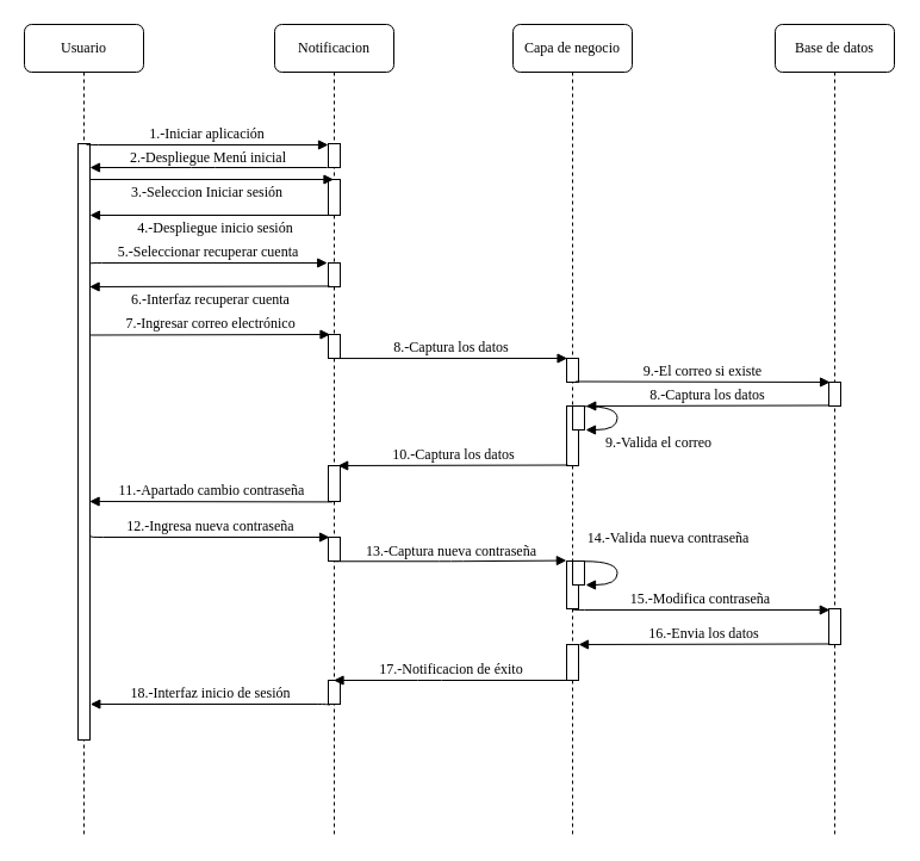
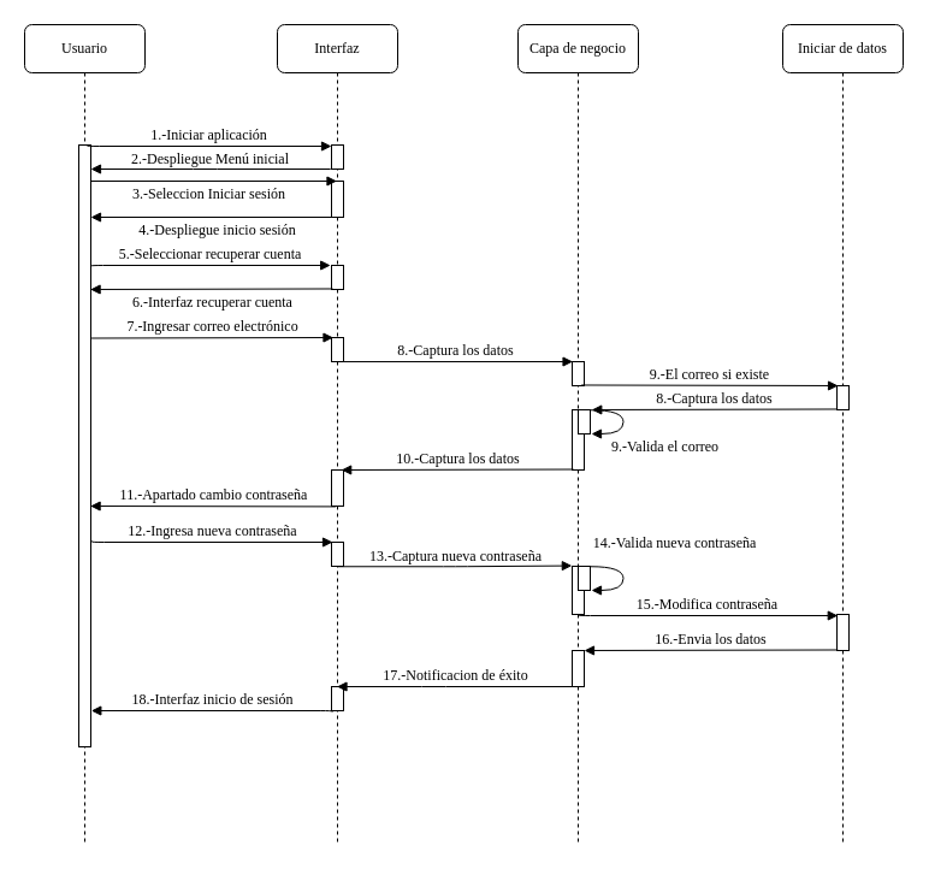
  <mxCell id="0" />
  <mxCell id="1" parent="0" />
- <mxCell id="2" value="Notificacion" style="shape=umlLifeline;perimeter=lifelinePerimeter;whiteSpace=wrap;html=1;container=1;collapsible=0;recursiveResize=0;outlineConnect=0;rounded=1;shadow=0;comic=0;labelBackgroundColor=none;strokeWidth=1;fontFamily=Verdana;fontSize=12;align=center;" vertex="1" parent="1"><mxGeometry x="230" y="20" width="100" height="680" as="geometry" /></mxCell>
+ <mxCell id="2" value="Interfaz" style="shape=umlLifeline;perimeter=lifelinePerimeter;whiteSpace=wrap;html=1;container=1;collapsible=0;recursiveResize=0;outlineConnect=0;rounded=1;shadow=0;comic=0;labelBackgroundColor=none;strokeWidth=1;fontFamily=Verdana;fontSize=12;align=center;" vertex="1" parent="1"><mxGeometry x="230" y="20" width="100" height="680" as="geometry" /></mxCell>
  <mxCell id="3" value="" style="html=1;points=[];perimeter=orthogonalPerimeter;rounded=0;shadow=0;comic=0;labelBackgroundColor=none;strokeWidth=1;fontFamily=Verdana;fontSize=12;align=center;" vertex="1" parent="2"><mxGeometry x="45" y="100" width="10" height="20" as="geometry" /></mxCell>
  <mxCell id="4" value="" style="html=1;points=[];perimeter=orthogonalPerimeter;rounded=0;shadow=0;comic=0;labelBackgroundColor=none;strokeWidth=1;fontFamily=Verdana;fontSize=12;align=center;" vertex="1" parent="2"><mxGeometry x="45" y="130" width="10" height="30" as="geometry" /></mxCell>
  <mxCell id="5" value="" style="html=1;points=[];perimeter=orthogonalPerimeter;rounded=0;shadow=0;comic=0;labelBackgroundColor=none;strokeWidth=1;fontFamily=Verdana;fontSize=12;align=center;" vertex="1" parent="2"><mxGeometry x="45" y="370" width="10" height="30" as="geometry" /></mxCell>
  <mxCell id="6" value="" style="html=1;points=[];perimeter=orthogonalPerimeter;rounded=0;shadow=0;comic=0;labelBackgroundColor=none;strokeWidth=1;fontFamily=Verdana;fontSize=12;align=center;" vertex="1" parent="2"><mxGeometry x="45" y="200" width="10" height="20" as="geometry" /></mxCell>
  <mxCell id="7" value="" style="html=1;points=[];perimeter=orthogonalPerimeter;rounded=0;shadow=0;comic=0;labelBackgroundColor=none;strokeWidth=1;fontFamily=Verdana;fontSize=12;align=center;" vertex="1" parent="2"><mxGeometry x="45" y="260" width="10" height="20" as="geometry" /></mxCell>
  <mxCell id="8" value="" style="html=1;points=[];perimeter=orthogonalPerimeter;rounded=0;shadow=0;comic=0;labelBackgroundColor=none;strokeWidth=1;fontFamily=Verdana;fontSize=12;align=center;" vertex="1" parent="2"><mxGeometry x="45" y="430" width="10" height="20" as="geometry" /></mxCell>
  <mxCell id="9" value="" style="html=1;points=[];perimeter=orthogonalPerimeter;rounded=0;shadow=0;comic=0;labelBackgroundColor=none;strokeWidth=1;fontFamily=Verdana;fontSize=12;align=center;" vertex="1" parent="2"><mxGeometry x="45" y="550" width="10" height="20" as="geometry" /></mxCell>
  <mxCell id="10" value="Capa de negocio" style="shape=umlLifeline;perimeter=lifelinePerimeter;whiteSpace=wrap;html=1;container=1;collapsible=0;recursiveResize=0;outlineConnect=0;rounded=1;shadow=0;comic=0;labelBackgroundColor=none;strokeWidth=1;fontFamily=Verdana;fontSize=12;align=center;" vertex="1" parent="1"><mxGeometry x="430" y="20" width="100" height="680" as="geometry" /></mxCell>
  <mxCell id="11" value="" style="html=1;points=[];perimeter=orthogonalPerimeter;rounded=0;shadow=0;comic=0;labelBackgroundColor=none;strokeWidth=1;fontFamily=Verdana;fontSize=12;align=center;" vertex="1" parent="10"><mxGeometry x="45" y="320" width="10" height="50" as="geometry" /></mxCell>
  <mxCell id="12" value="" style="html=1;points=[];perimeter=orthogonalPerimeter;rounded=0;shadow=0;comic=0;labelBackgroundColor=none;strokeWidth=1;fontFamily=Verdana;fontSize=12;align=center;" vertex="1" parent="10"><mxGeometry x="50" y="320" width="10" height="20" as="geometry" /></mxCell>
  <mxCell id="13" value="9.-Valida el correo" style="html=1;verticalAlign=bottom;endArrow=block;labelBackgroundColor=none;fontFamily=Verdana;fontSize=12;elbow=vertical;edgeStyle=orthogonalEdgeStyle;curved=1;entryX=1.1;entryY=1;entryPerimeter=0;entryDx=0;entryDy=0;exitX=1.02;exitY=0.012;exitDx=0;exitDy=0;exitPerimeter=0;" edge="1" parent="10" source="12" target="12"><mxGeometry x="0.3" y="40" relative="1" as="geometry"><mxPoint x="77.5" y="319.97" as="sourcePoint" /><mxPoint x="82.503" y="358.303" as="targetPoint" /><Array as="points"><mxPoint x="87.5" y="320" /><mxPoint x="87.5" y="340" /></Array><mxPoint x="35" y="-20" as="offset" /></mxGeometry></mxCell>
  <mxCell id="14" value="" style="html=1;points=[];perimeter=orthogonalPerimeter;rounded=0;shadow=0;comic=0;labelBackgroundColor=none;strokeWidth=1;fontFamily=Verdana;fontSize=12;align=center;" vertex="1" parent="10"><mxGeometry x="45" y="280" width="10" height="20" as="geometry" /></mxCell>
  <mxCell id="15" value="" style="html=1;points=[];perimeter=orthogonalPerimeter;rounded=0;shadow=0;comic=0;labelBackgroundColor=none;strokeWidth=1;fontFamily=Verdana;fontSize=12;align=center;" vertex="1" parent="10"><mxGeometry x="45" y="450" width="10" height="40" as="geometry" /></mxCell>
  <mxCell id="16" value="" style="html=1;points=[];perimeter=orthogonalPerimeter;rounded=0;shadow=0;comic=0;labelBackgroundColor=none;strokeWidth=1;fontFamily=Verdana;fontSize=12;align=center;" vertex="1" parent="10"><mxGeometry x="50" y="450" width="10" height="20" as="geometry" /></mxCell>
  <mxCell id="17" value="14.-Valida nueva contraseña" style="html=1;verticalAlign=bottom;endArrow=block;labelBackgroundColor=none;fontFamily=Verdana;fontSize=12;elbow=vertical;edgeStyle=orthogonalEdgeStyle;curved=1;entryX=1.1;entryY=1;entryPerimeter=0;entryDx=0;entryDy=0;exitX=1.02;exitY=0.012;exitDx=0;exitDy=0;exitPerimeter=0;" edge="1" parent="10" source="16" target="16"><mxGeometry x="-0.258" y="43" relative="1" as="geometry"><mxPoint x="77.5" y="449.97" as="sourcePoint" /><mxPoint x="82.503" y="488.303" as="targetPoint" /><Array as="points"><mxPoint x="87.5" y="450" /><mxPoint x="87.5" y="470" /></Array><mxPoint x="-1" y="-10" as="offset" /></mxGeometry></mxCell>
  <mxCell id="18" value="" style="html=1;points=[];perimeter=orthogonalPerimeter;rounded=0;shadow=0;comic=0;labelBackgroundColor=none;strokeWidth=1;fontFamily=Verdana;fontSize=12;align=center;" vertex="1" parent="10"><mxGeometry x="45" y="520" width="10" height="30" as="geometry" /></mxCell>
- <mxCell id="19" value="Base de datos" style="shape=umlLifeline;perimeter=lifelinePerimeter;whiteSpace=wrap;html=1;container=1;collapsible=0;recursiveResize=0;outlineConnect=0;rounded=1;shadow=0;comic=0;labelBackgroundColor=none;strokeWidth=1;fontFamily=Verdana;fontSize=12;align=center;" vertex="1" parent="1"><mxGeometry x="650" y="20" width="100" height="680" as="geometry" /></mxCell>
+ <mxCell id="19" value="Iniciar de datos" style="shape=umlLifeline;perimeter=lifelinePerimeter;whiteSpace=wrap;html=1;container=1;collapsible=0;recursiveResize=0;outlineConnect=0;rounded=1;shadow=0;comic=0;labelBackgroundColor=none;strokeWidth=1;fontFamily=Verdana;fontSize=12;align=center;" vertex="1" parent="1"><mxGeometry x="650" y="20" width="100" height="680" as="geometry" /></mxCell>
  <mxCell id="20" value="" style="html=1;points=[];perimeter=orthogonalPerimeter;rounded=0;shadow=0;comic=0;labelBackgroundColor=none;strokeWidth=1;fontFamily=Verdana;fontSize=12;align=center;" vertex="1" parent="19"><mxGeometry x="45" y="300" width="10" height="20" as="geometry" /></mxCell>
  <mxCell id="21" value="" style="html=1;points=[];perimeter=orthogonalPerimeter;rounded=0;shadow=0;comic=0;labelBackgroundColor=none;strokeWidth=1;fontFamily=Verdana;fontSize=12;align=center;" vertex="1" parent="19"><mxGeometry x="45" y="490" width="10" height="30" as="geometry" /></mxCell>
  <mxCell id="22" value="Usuario" style="shape=umlLifeline;perimeter=lifelinePerimeter;whiteSpace=wrap;html=1;container=1;collapsible=0;recursiveResize=0;outlineConnect=0;rounded=1;shadow=0;comic=0;labelBackgroundColor=none;strokeWidth=1;fontFamily=Verdana;fontSize=12;align=center;" vertex="1" parent="1"><mxGeometry x="20" y="20" width="100" height="680" as="geometry" /></mxCell>
  <mxCell id="23" value="" style="html=1;points=[];perimeter=orthogonalPerimeter;rounded=0;shadow=0;comic=0;labelBackgroundColor=none;strokeWidth=1;fontFamily=Verdana;fontSize=12;align=center;" vertex="1" parent="22"><mxGeometry x="45" y="100" width="10" height="500" as="geometry" /></mxCell>
  <mxCell id="24" value="1.-Iniciar aplicación" style="html=1;verticalAlign=bottom;endArrow=block;entryX=0;entryY=0;labelBackgroundColor=none;fontFamily=Verdana;fontSize=12;edgeStyle=elbowEdgeStyle;elbow=vertical;exitX=0.68;exitY=-0.003;exitDx=0;exitDy=0;exitPerimeter=0;" edge="1" parent="1"><mxGeometry relative="1" as="geometry"><mxPoint x="71.8" y="120" as="sourcePoint" /><mxPoint as="offset" /><mxPoint x="275" y="121.5" as="targetPoint" /></mxGeometry></mxCell>
  <mxCell id="25" value="3.-Seleccion Iniciar sesión" style="html=1;verticalAlign=bottom;endArrow=block;labelBackgroundColor=none;fontFamily=Verdana;fontSize=12;edgeStyle=elbowEdgeStyle;elbow=vertical;exitX=0.96;exitY=0.118;exitDx=0;exitDy=0;exitPerimeter=0;" edge="1" parent="1"><mxGeometry x="-0.041" y="-20" relative="1" as="geometry"><mxPoint x="74.6" y="150.01" as="sourcePoint" /><mxPoint x="279.5" y="150" as="targetPoint" /><mxPoint as="offset" /></mxGeometry></mxCell>
  <mxCell id="26" value="10.-Captura los datos" style="html=1;verticalAlign=bottom;endArrow=block;labelBackgroundColor=none;fontFamily=Verdana;fontSize=12;edgeStyle=elbowEdgeStyle;elbow=vertical;exitX=0.105;exitY=0.99;exitDx=0;exitDy=0;exitPerimeter=0;entryX=0.819;entryY=-0.033;entryDx=0;entryDy=0;entryPerimeter=0;" edge="1" parent="1" source="11" target="5"><mxGeometry relative="1" as="geometry"><mxPoint x="455.4" y="390" as="sourcePoint" /><Array as="points"><mxPoint x="395.4" y="390" /></Array><mxPoint x="330" y="390" as="targetPoint" /></mxGeometry></mxCell>
  <mxCell id="27" value="2.-Despliegue Menú inicial" style="html=1;verticalAlign=bottom;endArrow=block;labelBackgroundColor=none;fontFamily=Verdana;fontSize=12;edgeStyle=elbowEdgeStyle;elbow=vertical;exitX=-0.08;exitY=1;exitDx=0;exitDy=0;exitPerimeter=0;" edge="1" parent="1" source="3" target="23"><mxGeometry x="0.003" y="1" relative="1" as="geometry"><mxPoint x="284.67" y="141.09" as="sourcePoint" /><mxPoint x="100" y="140" as="targetPoint" /><mxPoint as="offset" /><Array as="points"><mxPoint x="170" y="140" /></Array></mxGeometry></mxCell>
  <mxCell id="28" value="4.-Despliegue inicio sesión" style="html=1;verticalAlign=bottom;endArrow=block;labelBackgroundColor=none;fontFamily=Verdana;fontSize=12;edgeStyle=elbowEdgeStyle;elbow=vertical;exitX=-0.04;exitY=1;exitDx=0;exitDy=0;exitPerimeter=0;entryX=1;entryY=0.121;entryDx=0;entryDy=0;entryPerimeter=0;" edge="1" parent="1" source="4" target="23"><mxGeometry x="-0.05" y="20" relative="1" as="geometry"><mxPoint x="279" y="181.09" as="sourcePoint" /><mxPoint x="80" y="180" as="targetPoint" /><mxPoint as="offset" /><Array as="points"><mxPoint x="90" y="180" /></Array></mxGeometry></mxCell>
  <mxCell id="29" value="5.-Seleccionar recuperar cuenta" style="html=1;verticalAlign=bottom;endArrow=block;labelBackgroundColor=none;fontFamily=Verdana;fontSize=12;edgeStyle=elbowEdgeStyle;elbow=vertical;entryX=-0.08;entryY=0;entryDx=0;entryDy=0;entryPerimeter=0;exitX=1;exitY=0.202;exitDx=0;exitDy=0;exitPerimeter=0;" edge="1" parent="1" source="23" target="6"><mxGeometry relative="1" as="geometry"><mxPoint x="100" y="220" as="sourcePoint" /><mxPoint as="offset" /><mxPoint x="240" y="220" as="targetPoint" /><Array as="points"><mxPoint x="170" y="220" /></Array></mxGeometry></mxCell>
  <mxCell id="30" value="6.-Interfaz recuperar cuenta" style="html=1;verticalAlign=bottom;endArrow=block;labelBackgroundColor=none;fontFamily=Verdana;fontSize=12;edgeStyle=elbowEdgeStyle;elbow=vertical;exitX=0.105;exitY=0.974;exitDx=0;exitDy=0;exitPerimeter=0;entryX=0.96;entryY=0.241;entryDx=0;entryDy=0;entryPerimeter=0;" edge="1" parent="1" source="6" target="23"><mxGeometry x="-0.001" y="20" relative="1" as="geometry"><mxPoint x="270" y="239.5" as="sourcePoint" /><mxPoint x="120" y="240" as="targetPoint" /><mxPoint as="offset" /><Array as="points"><mxPoint x="170" y="240" /></Array></mxGeometry></mxCell>
  <mxCell id="31" value="7.-Ingresar correo electrónico" style="html=1;verticalAlign=bottom;endArrow=block;labelBackgroundColor=none;fontFamily=Verdana;fontSize=12;edgeStyle=elbowEdgeStyle;elbow=vertical;exitX=1.057;exitY=0.321;exitDx=0;exitDy=0;exitPerimeter=0;entryX=0.152;entryY=0.021;entryDx=0;entryDy=0;entryPerimeter=0;" edge="1" parent="1" source="23" target="7"><mxGeometry relative="1" as="geometry"><mxPoint x="80" y="280" as="sourcePoint" /><mxPoint as="offset" /><mxPoint x="250" y="281" as="targetPoint" /><Array as="points"><mxPoint x="170" y="280" /></Array></mxGeometry></mxCell>
  <mxCell id="32" value="8.-Captura los datos" style="html=1;verticalAlign=bottom;endArrow=block;labelBackgroundColor=none;fontFamily=Verdana;fontSize=12;edgeStyle=elbowEdgeStyle;elbow=vertical;exitX=1.057;exitY=0.64;exitDx=0;exitDy=0;exitPerimeter=0;entryX=0.057;entryY=0.045;entryDx=0;entryDy=0;entryPerimeter=0;" edge="1" parent="1" target="14"><mxGeometry relative="1" as="geometry"><mxPoint x="280" y="300.05" as="sourcePoint" /><mxPoint as="offset" /><mxPoint x="440" y="300" as="targetPoint" /></mxGeometry></mxCell>
  <mxCell id="33" value="9.-El correo si existe" style="html=1;verticalAlign=bottom;endArrow=block;labelBackgroundColor=none;fontFamily=Verdana;fontSize=12;edgeStyle=elbowEdgeStyle;elbow=vertical;exitX=0.771;exitY=0.974;exitDx=0;exitDy=0;exitPerimeter=0;entryX=0.105;entryY=0.03;entryDx=0;entryDy=0;entryPerimeter=0;" edge="1" parent="1" source="14" target="20"><mxGeometry relative="1" as="geometry"><mxPoint x="490" y="320" as="sourcePoint" /><Array as="points"><mxPoint x="604" y="320" /></Array><mxPoint x="680" y="320" as="targetPoint" /></mxGeometry></mxCell>
  <mxCell id="34" value="8.-Captura los datos" style="html=1;verticalAlign=bottom;endArrow=block;labelBackgroundColor=none;fontFamily=Verdana;fontSize=12;edgeStyle=elbowEdgeStyle;elbow=vertical;exitX=0.057;exitY=0.974;exitDx=0;exitDy=0;exitPerimeter=0;entryX=1.129;entryY=0.045;entryDx=0;entryDy=0;entryPerimeter=0;" edge="1" parent="1" source="20" target="12"><mxGeometry relative="1" as="geometry"><mxPoint x="680" y="340" as="sourcePoint" /><Array as="points"><mxPoint x="570" y="340" /></Array><mxPoint x="510" y="341" as="targetPoint" /></mxGeometry></mxCell>
  <mxCell id="35" value="11.-Apartado cambio contraseña" style="html=1;verticalAlign=bottom;endArrow=block;labelBackgroundColor=none;fontFamily=Verdana;fontSize=12;edgeStyle=elbowEdgeStyle;elbow=vertical;exitX=0.343;exitY=1.014;exitDx=0;exitDy=0;exitPerimeter=0;entryX=0.96;entryY=0.6;entryDx=0;entryDy=0;entryPerimeter=0;" edge="1" parent="1" source="5" target="23"><mxGeometry x="0.0" relative="1" as="geometry"><mxPoint x="244" y="420.05" as="sourcePoint" /><Array as="points" /><mxPoint x="114" y="420.05" as="targetPoint" /><mxPoint as="offset" /></mxGeometry></mxCell>
  <mxCell id="36" value="12.-Ingresa nueva contraseña" style="html=1;verticalAlign=bottom;endArrow=block;labelBackgroundColor=none;fontFamily=Verdana;fontSize=12;edgeStyle=elbowEdgeStyle;elbow=vertical;exitX=1.08;exitY=0.658;exitDx=0;exitDy=0;exitPerimeter=0;entryX=0.057;entryY=0.045;entryDx=0;entryDy=0;entryPerimeter=0;" edge="1" parent="1" source="23"><mxGeometry relative="1" as="geometry"><mxPoint x="80" y="450" as="sourcePoint" /><mxPoint as="offset" /><mxPoint x="276" y="450.95" as="targetPoint" /></mxGeometry></mxCell>
  <mxCell id="37" value="13.-Captura nueva contraseña" style="html=1;verticalAlign=bottom;endArrow=block;labelBackgroundColor=none;fontFamily=Verdana;fontSize=12;edgeStyle=elbowEdgeStyle;elbow=vertical;exitX=0.557;exitY=1.013;exitDx=0;exitDy=0;exitPerimeter=0;entryX=-0.017;entryY=-0.011;entryDx=0;entryDy=0;entryPerimeter=0;" edge="1" parent="1" source="8" target="15"><mxGeometry relative="1" as="geometry"><mxPoint x="290" y="470" as="sourcePoint" /><mxPoint as="offset" /><mxPoint x="460" y="470" as="targetPoint" /></mxGeometry></mxCell>
  <mxCell id="38" value="15.-Modifica contraseña" style="html=1;verticalAlign=bottom;endArrow=block;labelBackgroundColor=none;fontFamily=Verdana;fontSize=12;edgeStyle=elbowEdgeStyle;elbow=vertical;exitX=0.771;exitY=0.974;exitDx=0;exitDy=0;exitPerimeter=0;entryX=0.078;entryY=0.039;entryDx=0;entryDy=0;entryPerimeter=0;" edge="1" parent="1" target="21"><mxGeometry relative="1" as="geometry"><mxPoint x="480" y="510" as="sourcePoint" /><Array as="points"><mxPoint x="601" y="511" /></Array><mxPoint x="680" y="510" as="targetPoint" /></mxGeometry></mxCell>
  <mxCell id="39" value="16.-Envia los datos" style="html=1;verticalAlign=bottom;endArrow=block;labelBackgroundColor=none;fontFamily=Verdana;fontSize=12;edgeStyle=elbowEdgeStyle;elbow=vertical;exitX=0.078;exitY=0.983;exitDx=0;exitDy=0;exitPerimeter=0;entryX=1;entryY=0.011;entryDx=0;entryDy=0;entryPerimeter=0;" edge="1" parent="1" source="21" target="18"><mxGeometry relative="1" as="geometry"><mxPoint x="690" y="540" as="sourcePoint" /><Array as="points"><mxPoint x="580" y="540" /></Array><mxPoint x="510" y="540" as="targetPoint" /></mxGeometry></mxCell>
  <mxCell id="40" value="17.-Notificacion de éxito" style="html=1;verticalAlign=bottom;endArrow=block;labelBackgroundColor=none;fontFamily=Verdana;fontSize=12;edgeStyle=elbowEdgeStyle;elbow=vertical;exitX=0.133;exitY=1;exitDx=0;exitDy=0;exitPerimeter=0;" edge="1" parent="1" source="18" target="2"><mxGeometry relative="1" as="geometry"><mxPoint x="460" y="570" as="sourcePoint" /><Array as="points"><mxPoint x="360" y="570" /></Array><mxPoint x="310" y="570" as="targetPoint" /></mxGeometry></mxCell>
  <mxCell id="41" value="18.-Interfaz inicio de sesión" style="html=1;verticalAlign=bottom;endArrow=block;labelBackgroundColor=none;fontFamily=Verdana;fontSize=12;edgeStyle=elbowEdgeStyle;elbow=vertical;exitX=0.067;exitY=1.05;exitDx=0;exitDy=0;exitPerimeter=0;entryX=1.033;entryY=0.941;entryDx=0;entryDy=0;entryPerimeter=0;" edge="1" parent="1" source="9" target="23"><mxGeometry relative="1" as="geometry"><mxPoint x="264.43" y="590" as="sourcePoint" /><Array as="points"><mxPoint x="154.43" y="590" /></Array><mxPoint x="100" y="590" as="targetPoint" /></mxGeometry></mxCell>
